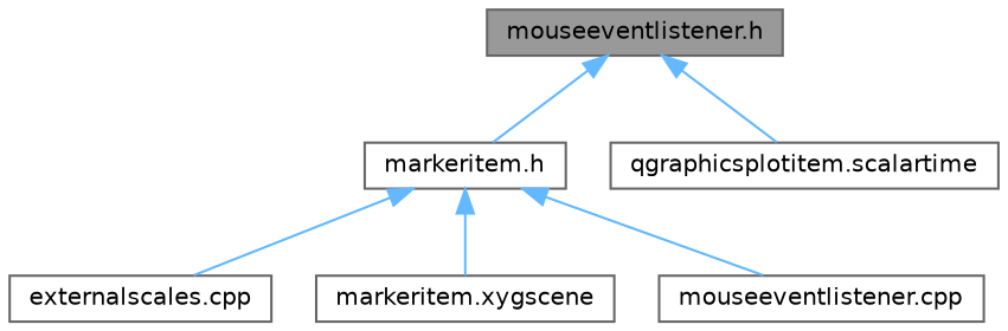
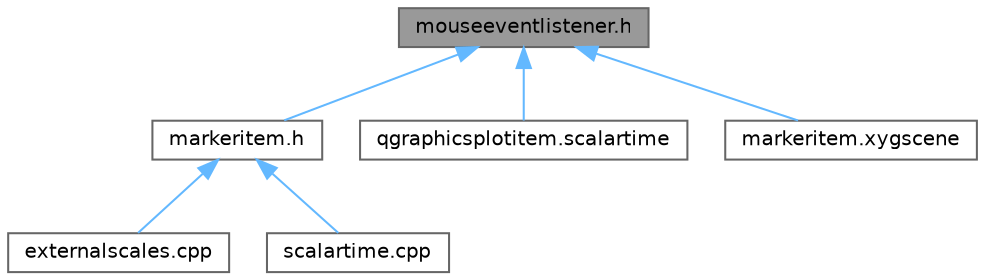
  digraph {
    node [color=grey40 fillcolor=white fontname=Helvetica fontsize=10 shape=box style=filled]
    edge [color=steelblue1 dir=back fontname=Helvetica fontsize=10 labelfontname=Helvetica labelfontsize=10 style=solid]
    n1 [color=gray40 fillcolor=grey60 fontcolor=black height=0.2 label="mouseeventlistener.h" width=0.4]
    n2 [height=0.2 label="markeritem.h" width=0.4]
    n3 [height=0.2 label="qgraphicsplotitem.scalartime" width=0.4]
    n4 [height=0.2 label="externalscales.cpp" width=0.4]
    n5 [height=0.2 label="markeritem.xygscene" width=0.4]
-   n6 [height=0.2 label="mouseeventlistener.cpp" width=0.4]
+   n6 [height=0.2 label="scalartime.cpp" width=0.4]
    n1 -> n2
    n1 -> n3
    n2 -> n4
-   n2 -> n5
+   n1 -> n5
    n2 -> n6
  }
